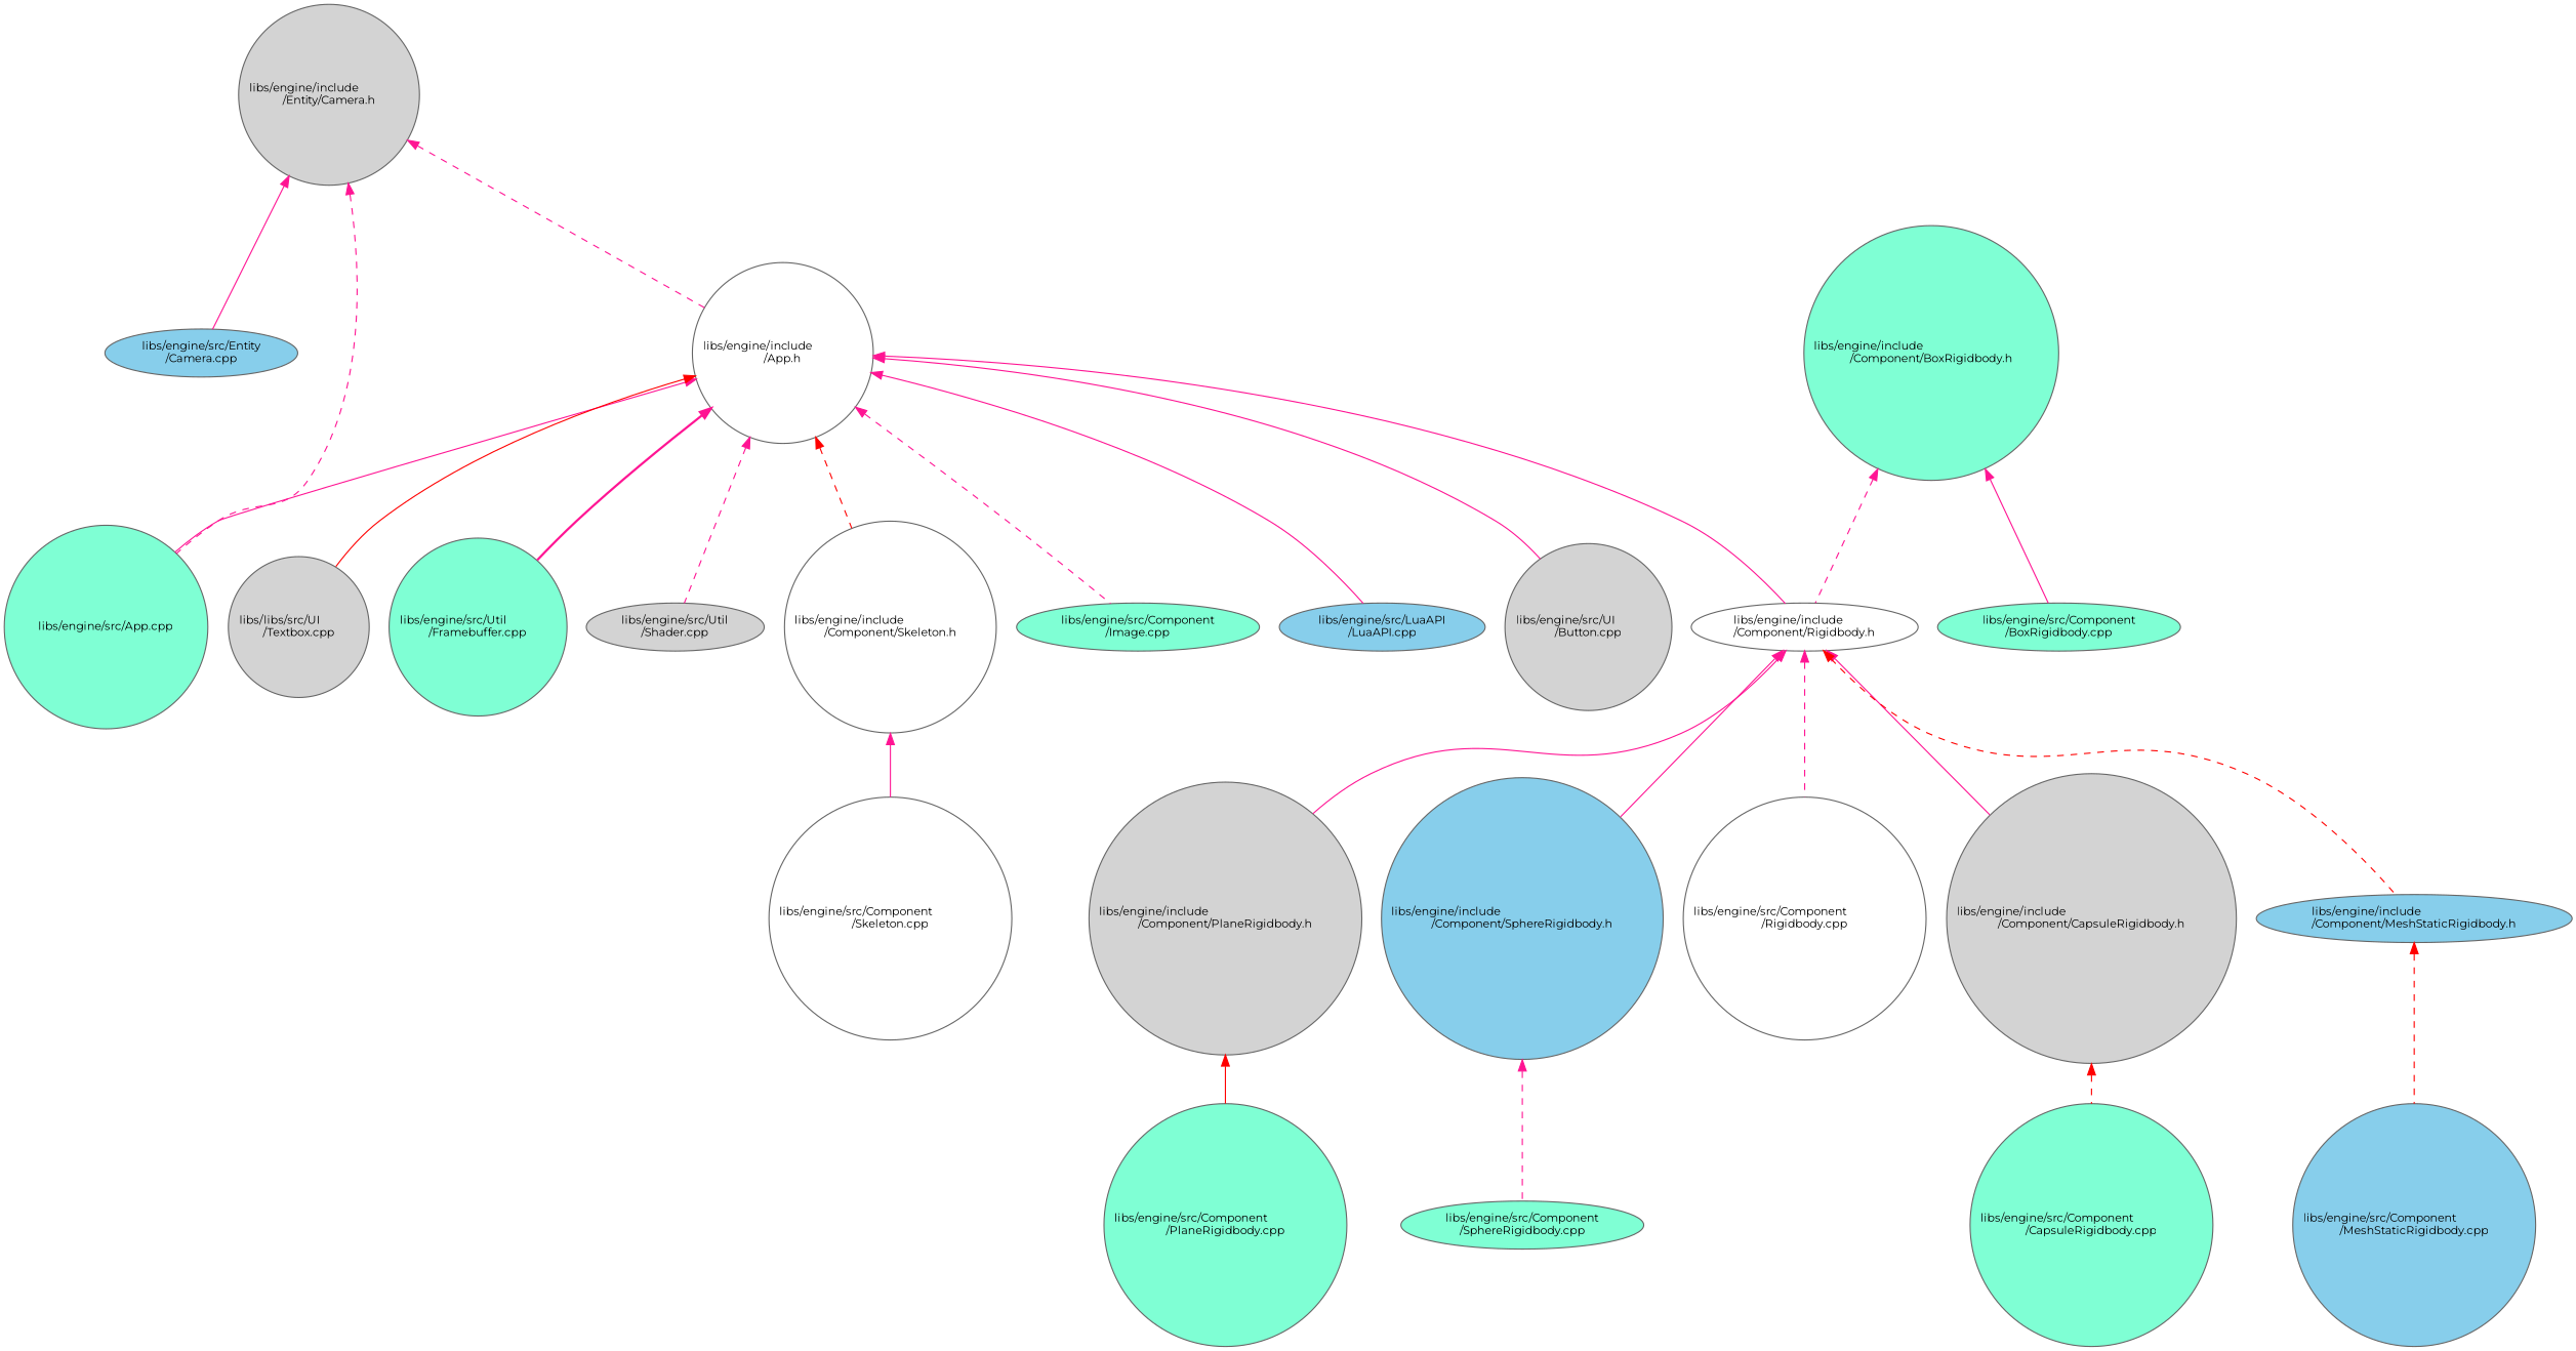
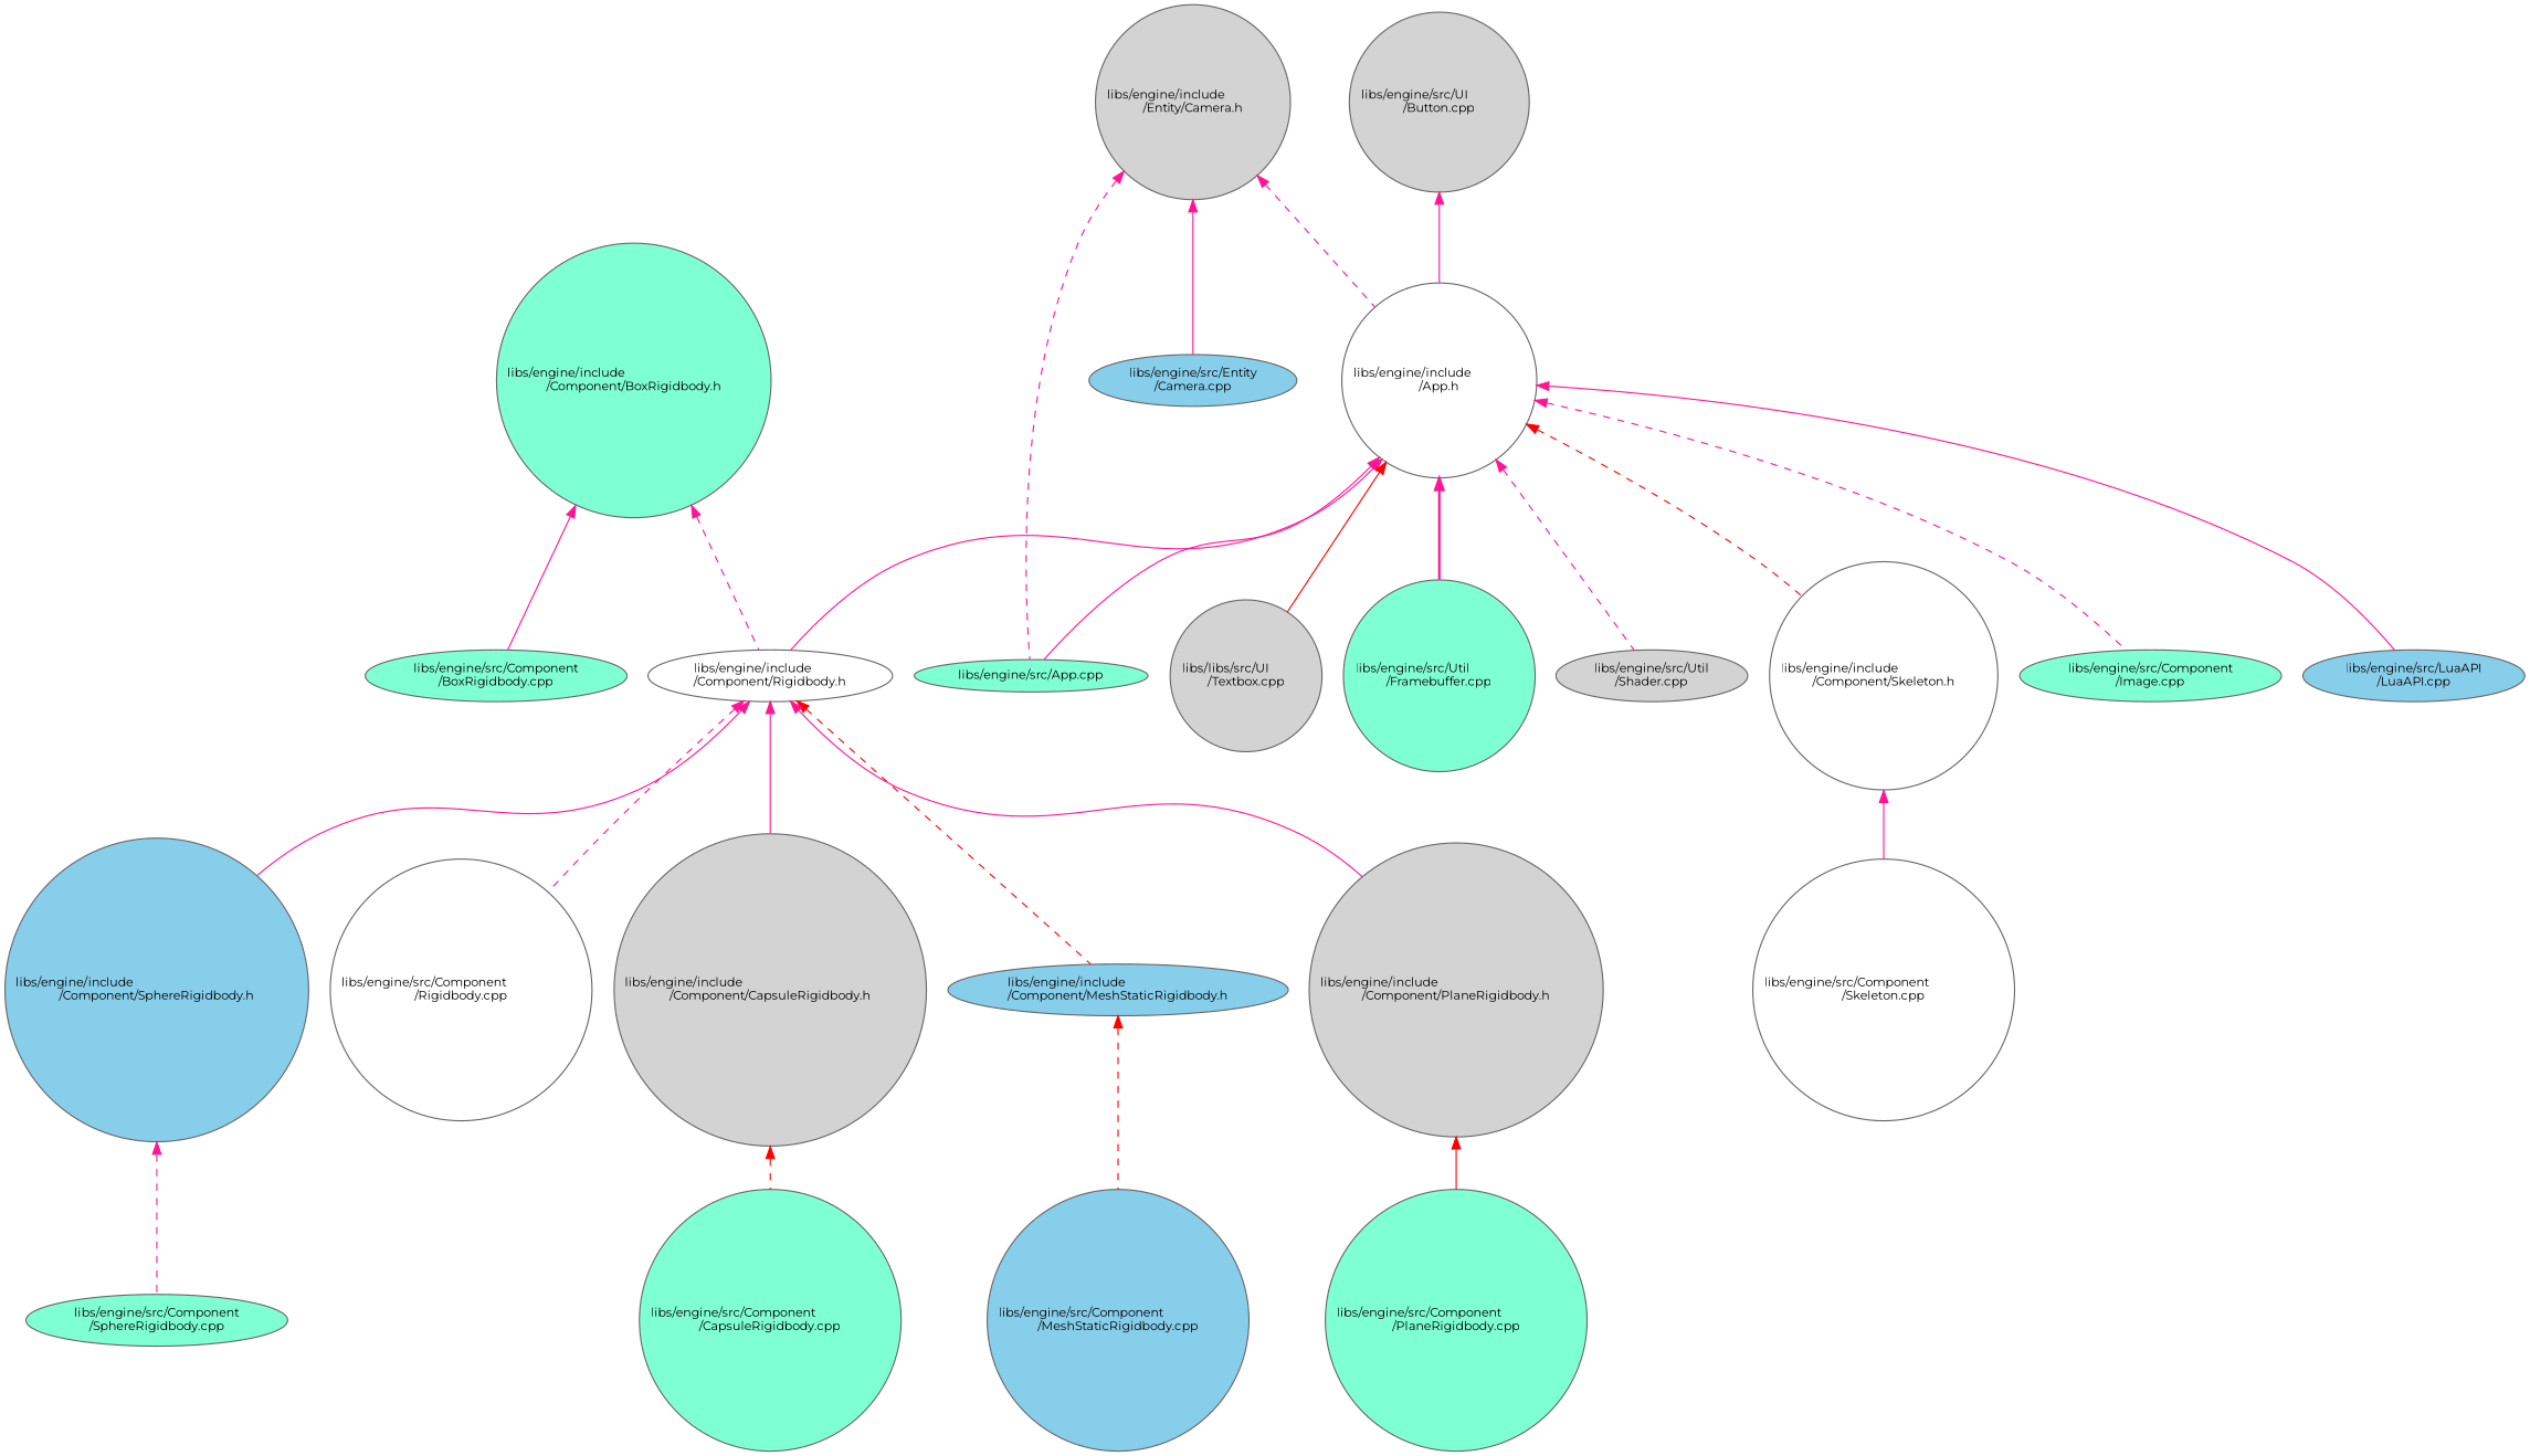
  digraph {
    fontname=Montserrat
    node [color=grey40 fillcolor=aquamarine fontname=Montserrat fontsize=10 shape=circle style=filled]
    edge [color=deeppink dir=back fontname=Montserrat fontsize=10 labelfontname=Helvetica labelfontsize=10 style=solid]
    n1 [color=gray40 fillcolor=lightgrey fontcolor=black height=0.2 label="libs/engine/include\l/Entity/Camera.h" width=0.4]
    n2 [fillcolor=white height=0.2 label="libs/engine/include\l/App.h" width=0.4]
-   n3 [height=0.2 label="libs/engine/src/App.cpp" width=0.4]
+   n3 [height=0.2 label="libs/engine/src/App.cpp" shape=ellipse width=0.4]
    n4 [fillcolor=skyblue height=0.2 label="libs/engine/src/Entity\l/Camera.cpp" shape=ellipse width=0.4]
    n5 [fillcolor=white height=0.2 label="libs/engine/include\l/Component/Rigidbody.h" shape=ellipse width=0.4]
    n6 [fillcolor=white height=0.2 label="libs/engine/include\l/Component/Skeleton.h" width=0.4]
    n7 [height=0.2 label="libs/engine/src/Component\l/Image.cpp" shape=ellipse width=0.4]
    n8 [fillcolor=skyblue height=0.2 label="libs/engine/src/LuaAPI\l/LuaAPI.cpp" shape=ellipse width=0.4]
    n9 [fillcolor=lightgrey height=0.2 label="libs/engine/src/UI\l/Button.cpp" width=0.4]
    n10 [fillcolor=lightgrey height=0.2 label="libs/libs/src/UI\l/Textbox.cpp" width=0.4]
    n11 [height=0.2 label="libs/engine/src/Util\l/Framebuffer.cpp" width=0.4]
    n12 [fillcolor=lightgrey height=0.2 label="libs/engine/src/Util\l/Shader.cpp" shape=ellipse width=0.4]
    n13 [fillcolor=lightgrey height=0.2 label="libs/engine/include\l/Component/CapsuleRigidbody.h" width=0.4]
    n14 [fillcolor=skyblue height=0.2 label="libs/engine/include\l/Component/MeshStaticRigidbody.h" shape=ellipse width=0.4]
    n15 [fillcolor=lightgrey height=0.2 label="libs/engine/include\l/Component/PlaneRigidbody.h" width=0.4]
    n16 [fillcolor=skyblue height=0.2 label="libs/engine/include\l/Component/SphereRigidbody.h" width=0.4]
    n17 [fillcolor=white height=0.2 label="libs/engine/src/Component\l/Rigidbody.cpp" width=0.4]
    n18 [fillcolor=white height=0.2 label="libs/engine/src/Component\l/Skeleton.cpp" width=0.4]
    n19 [height=0.2 label="libs/engine/include\l/Component/BoxRigidbody.h" width=0.4]
    n20 [height=0.2 label="libs/engine/src/Component\l/BoxRigidbody.cpp" shape=ellipse width=0.4]
    n21 [height=0.2 label="libs/engine/src/Component\l/CapsuleRigidbody.cpp" width=0.4]
    n22 [fillcolor=skyblue height=0.2 label="libs/engine/src/Component\l/MeshStaticRigidbody.cpp" width=0.4]
    n23 [height=0.2 label="libs/engine/src/Component\l/PlaneRigidbody.cpp" width=0.4]
    n24 [height=0.2 label="libs/engine/src/Component\l/SphereRigidbody.cpp" shape=ellipse width=0.4]
    n1 -> n2 [style=dashed]
    n1 -> n3 [style=dashed]
    n1 -> n4
    n2 -> n3
    n2 -> n5
    n2 -> n6 [color=red style=dashed]
    n2 -> n7 [style=dashed]
    n2 -> n8
-   n2 -> n9
+   n9 -> n2
    n2 -> n10 [color=red]
    n2 -> n11 [style=bold]
    n2 -> n12 [style=dashed]
    n5 -> n13
    n5 -> n14 [color=red style=dashed]
    n5 -> n15
    n5 -> n16
    n5 -> n17 [style=dashed]
    n6 -> n18
    n13 -> n21 [color=red style=dashed]
    n14 -> n22 [color=red style=dashed]
    n15 -> n23 [color=red]
    n16 -> n24 [style=dashed]
    n19 -> n5 [style=dashed]
    n19 -> n20
  }
